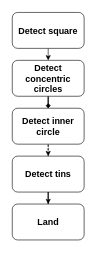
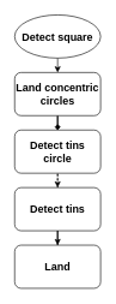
  <mxCell id="0" />
  <mxCell id="1" parent="0" />
  <mxCell id="2" value="" style="edgeStyle=orthogonalEdgeStyle;rounded=0;orthogonalLoop=1;jettySize=auto;html=1;" edge="1" parent="1" source="3"><mxGeometry relative="1" as="geometry"><mxPoint x="80" y="100" as="targetPoint" /></mxGeometry></mxCell>
- <mxCell id="3" value="Detect square" style="rounded=1;whiteSpace=wrap;html=1;fontSize=15;fontStyle=1" vertex="1" parent="1"><mxGeometry x="20" y="20" width="120" height="60" as="geometry" /></mxCell>
+ <mxCell id="3" value="Detect square" style="ellipse;whiteSpace=wrap;html=1;fontSize=15;fontStyle=1;" vertex="1" parent="1"><mxGeometry x="20" y="20" width="120" height="60" as="geometry" /></mxCell>
  <mxCell id="4" style="edgeStyle=orthogonalEdgeStyle;rounded=0;orthogonalLoop=1;jettySize=auto;html=1;entryX=0.5;entryY=0;entryDx=0;entryDy=0;endArrow=diamond;" edge="1" parent="1" source="5" target="7"><mxGeometry relative="1" as="geometry" /></mxCell>
- <mxCell id="5" value="Detect concentric circles" style="rounded=1;whiteSpace=wrap;html=1;fontSize=15;fontStyle=1" vertex="1" parent="1"><mxGeometry x="20" y="100" width="120" height="60" as="geometry" /></mxCell>
+ <mxCell id="5" value="Land concentric circles" style="rounded=1;whiteSpace=wrap;html=1;fontSize=15;fontStyle=1" vertex="1" parent="1"><mxGeometry x="20" y="100" width="120" height="60" as="geometry" /></mxCell>
  <mxCell id="6" style="edgeStyle=orthogonalEdgeStyle;rounded=0;orthogonalLoop=1;jettySize=auto;html=1;entryX=0.5;entryY=0;entryDx=0;entryDy=0;dashed=1;" edge="1" parent="1" source="7" target="9"><mxGeometry relative="1" as="geometry" /></mxCell>
- <mxCell id="7" value="Detect inner circle" style="rounded=1;whiteSpace=wrap;html=1;fontSize=15;fontStyle=1" vertex="1" parent="1"><mxGeometry x="20" y="180" width="120" height="60" as="geometry" /></mxCell>
+ <mxCell id="7" value="Detect tins circle" style="rounded=1;whiteSpace=wrap;html=1;fontSize=15;fontStyle=1" vertex="1" parent="1"><mxGeometry x="20" y="180" width="120" height="60" as="geometry" /></mxCell>
  <mxCell id="8" style="edgeStyle=orthogonalEdgeStyle;rounded=0;orthogonalLoop=1;jettySize=auto;html=1;entryX=0.5;entryY=0;entryDx=0;entryDy=0;" edge="1" parent="1" source="9" target="10"><mxGeometry relative="1" as="geometry" /></mxCell>
  <mxCell id="9" value="Detect tins" style="rounded=1;whiteSpace=wrap;html=1;fontSize=15;fontStyle=1" vertex="1" parent="1"><mxGeometry x="20" y="260" width="120" height="60" as="geometry" /></mxCell>
  <mxCell id="10" value="Land" style="rounded=1;whiteSpace=wrap;html=1;fontSize=15;fontStyle=1" vertex="1" parent="1"><mxGeometry x="20" y="340" width="120" height="60" as="geometry" /></mxCell>
  <mxCell id="11" style="edgeStyle=orthogonalEdgeStyle;rounded=0;orthogonalLoop=1;jettySize=auto;html=1;exitX=0.5;exitY=1;exitDx=0;exitDy=0;" edge="1" parent="1" source="7" target="7"><mxGeometry relative="1" as="geometry" /></mxCell>
